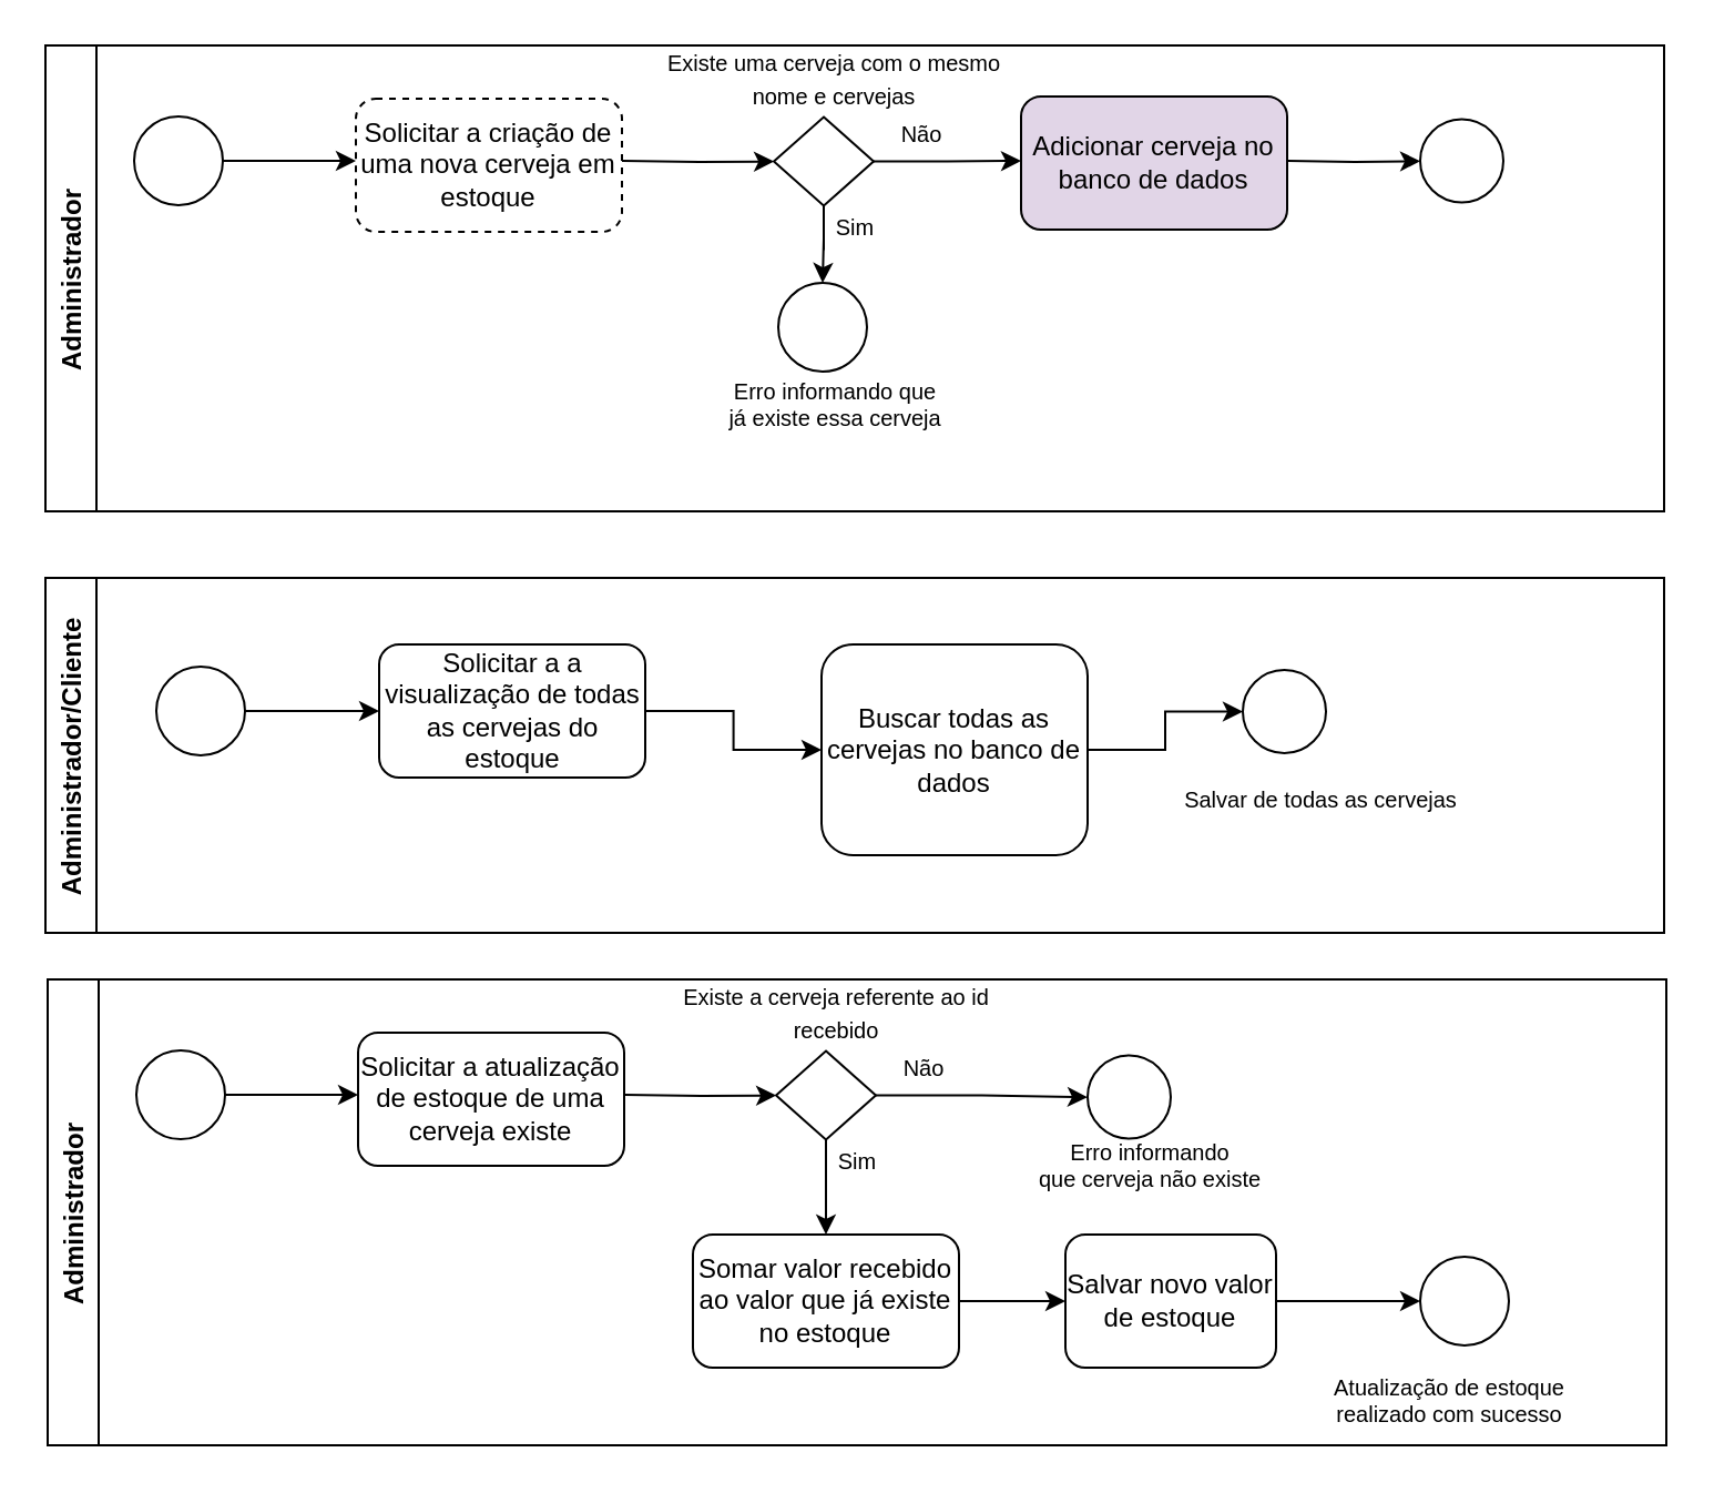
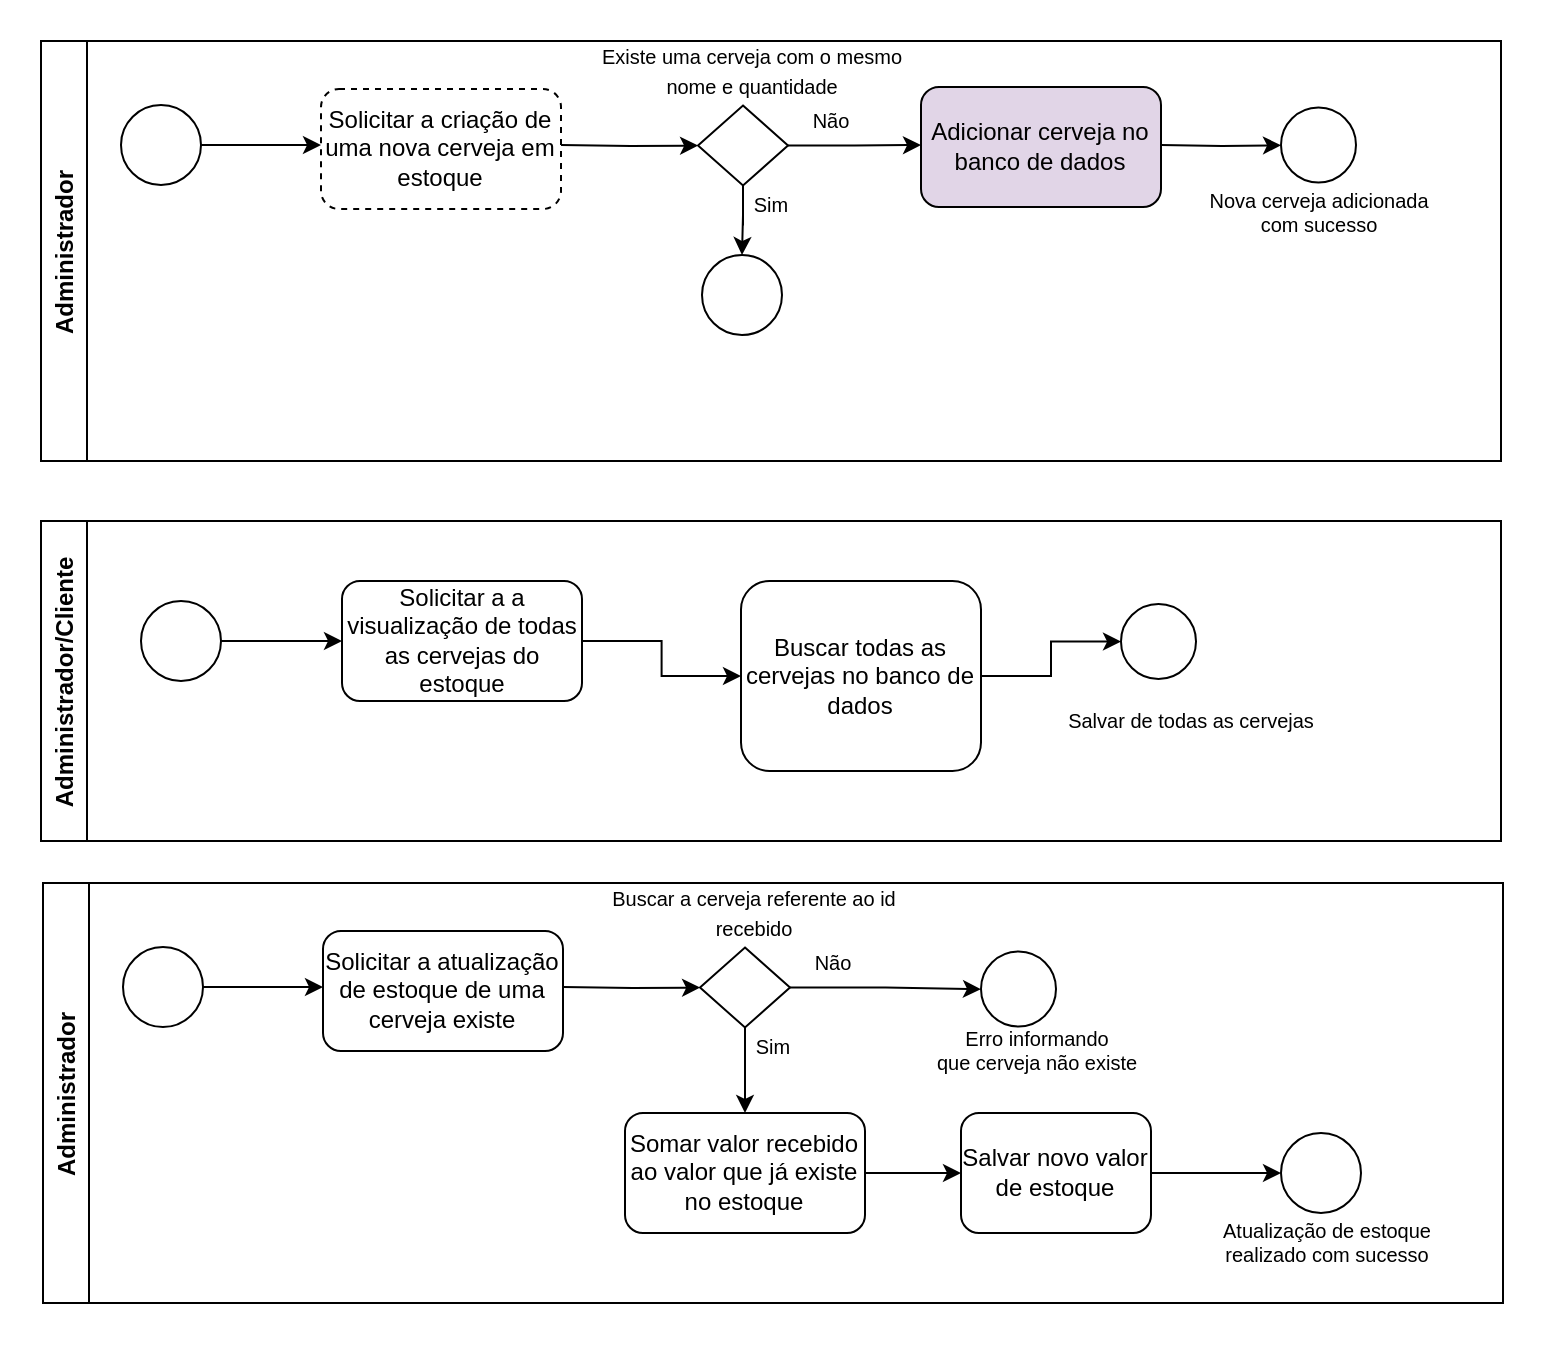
  <mxCell id="0" />
  <mxCell id="1" parent="0" />
  <mxCell id="2" value="Administrador" style="swimlane;horizontal=0;" parent="1" vertex="1"><mxGeometry x="20" y="20" width="730" height="210" as="geometry"><mxRectangle x="52" y="36" width="24" height="103" as="alternateBounds" /></mxGeometry></mxCell>
  <mxCell id="3" style="edgeStyle=orthogonalEdgeStyle;rounded=0;orthogonalLoop=1;jettySize=auto;html=1;entryX=0;entryY=0.5;entryDx=0;entryDy=0;" parent="2" source="4" edge="1"><mxGeometry relative="1" as="geometry"><mxPoint x="140" y="52" as="targetPoint" /></mxGeometry></mxCell>
  <mxCell id="4" value="" style="ellipse;whiteSpace=wrap;html=1;aspect=fixed;fontStyle=1" parent="2" vertex="1"><mxGeometry x="40" y="32" width="40" height="40" as="geometry" /></mxCell>
  <mxCell id="5" style="edgeStyle=orthogonalEdgeStyle;rounded=0;orthogonalLoop=1;jettySize=auto;html=1;" parent="2" target="8" edge="1"><mxGeometry relative="1" as="geometry"><mxPoint x="260" y="52" as="sourcePoint" /></mxGeometry></mxCell>
  <mxCell id="6" value="Solicitar a criação de uma nova cerveja em estoque" style="rounded=1;whiteSpace=wrap;html=1;dashed=1;" parent="2" vertex="1"><mxGeometry x="140" y="24" width="120" height="60" as="geometry" /></mxCell>
  <mxCell id="7" style="edgeStyle=orthogonalEdgeStyle;rounded=0;orthogonalLoop=1;jettySize=auto;html=1;" parent="2" source="8" edge="1"><mxGeometry relative="1" as="geometry"><mxPoint x="440" y="52" as="targetPoint" /></mxGeometry></mxCell>
  <mxCell id="8" value="" style="rhombus;whiteSpace=wrap;html=1;" parent="2" vertex="1"><mxGeometry x="328.5" y="32.25" width="45" height="40" as="geometry" /></mxCell>
  <mxCell id="9" style="edgeStyle=orthogonalEdgeStyle;rounded=0;orthogonalLoop=1;jettySize=auto;html=1;" parent="2" target="11" edge="1"><mxGeometry relative="1" as="geometry"><mxPoint x="560" y="52" as="sourcePoint" /></mxGeometry></mxCell>
  <mxCell id="10" value="Adicionar cerveja no banco de dados" style="rounded=1;whiteSpace=wrap;html=1;fillColor=#e1d5e7;" parent="2" vertex="1"><mxGeometry x="440" y="23" width="120" height="60" as="geometry" /></mxCell>
  <mxCell id="11" value="" style="ellipse;whiteSpace=wrap;html=1;aspect=fixed;" parent="2" vertex="1"><mxGeometry x="620" y="33.25" width="37.5" height="37.5" as="geometry" /></mxCell>
  <mxCell id="12" value="" style="ellipse;whiteSpace=wrap;html=1;aspect=fixed;" parent="2" vertex="1"><mxGeometry x="330.5" y="107" width="40" height="40" as="geometry" /></mxCell>
  <mxCell id="13" style="edgeStyle=orthogonalEdgeStyle;rounded=0;orthogonalLoop=1;jettySize=auto;html=1;" parent="2" source="8" edge="1"><mxGeometry relative="1" as="geometry"><mxPoint x="350.5" y="107" as="targetPoint" /></mxGeometry></mxCell>
- <mxCell id="14" value="&lt;font style=&quot;font-size: 10px&quot;&gt;Existe uma cerveja com o mesmo nome e cervejas&lt;/font&gt;" style="text;html=1;strokeColor=none;fillColor=none;align=center;verticalAlign=middle;whiteSpace=wrap;rounded=0;" parent="2" vertex="1"><mxGeometry x="270.5" width="170" height="30" as="geometry" /></mxCell>
+ <mxCell id="14" value="&lt;font style=&quot;font-size: 10px&quot;&gt;Existe uma cerveja com o mesmo nome e quantidade&lt;/font&gt;" style="text;html=1;strokeColor=none;fillColor=none;align=center;verticalAlign=middle;whiteSpace=wrap;rounded=0;" parent="2" vertex="1"><mxGeometry x="270.5" width="170" height="30" as="geometry" /></mxCell>
  <mxCell id="15" value="Sim" style="text;html=1;align=center;verticalAlign=middle;resizable=0;points=[];autosize=1;strokeColor=none;fillColor=none;fontSize=10;" parent="2" vertex="1"><mxGeometry x="350" y="72.25" width="30" height="20" as="geometry" /></mxCell>
  <mxCell id="16" value="Não" style="text;html=1;align=center;verticalAlign=middle;resizable=0;points=[];autosize=1;strokeColor=none;fillColor=none;fontSize=10;" parent="2" vertex="1"><mxGeometry x="380" y="30" width="30" height="20" as="geometry" /></mxCell>
- <mxCell id="18" value="Erro informando que &lt;br&gt;já existe essa cerveja" style="text;html=1;align=center;verticalAlign=middle;resizable=0;points=[];autosize=1;strokeColor=none;fillColor=none;fontSize=10;" parent="2" vertex="1"><mxGeometry x="300.5" y="147" width="110" height="30" as="geometry" /></mxCell>
+ <mxCell id="17" value="&lt;font style=&quot;font-size: 10px&quot;&gt;Nova cerveja adicionada &lt;br&gt;com sucesso&lt;/font&gt;" style="text;html=1;align=center;verticalAlign=middle;resizable=0;points=[];autosize=1;strokeColor=none;fillColor=none;fontSize=10;" parent="2" vertex="1"><mxGeometry x="573.75" y="70.75" width="130" height="30" as="geometry" /></mxCell>
  <mxCell id="19" value="Administrador/Cliente" style="swimlane;horizontal=0;" parent="1" vertex="1"><mxGeometry x="20" y="260" width="730" height="160" as="geometry"><mxRectangle x="52" y="276" width="24" height="146" as="alternateBounds" /></mxGeometry></mxCell>
  <mxCell id="20" style="edgeStyle=orthogonalEdgeStyle;rounded=0;orthogonalLoop=1;jettySize=auto;html=1;fontSize=10;" parent="19" source="21" target="23" edge="1"><mxGeometry relative="1" as="geometry" /></mxCell>
  <mxCell id="21" value="" style="ellipse;whiteSpace=wrap;html=1;aspect=fixed;" parent="19" vertex="1"><mxGeometry x="50" y="40" width="40" height="40" as="geometry" /></mxCell>
  <mxCell id="22" style="edgeStyle=orthogonalEdgeStyle;rounded=0;orthogonalLoop=1;jettySize=auto;html=1;fontSize=10;" parent="19" source="23" target="25" edge="1"><mxGeometry relative="1" as="geometry" /></mxCell>
  <mxCell id="23" value="Solicitar a a visualização de todas as cervejas do estoque" style="rounded=1;whiteSpace=wrap;html=1;" parent="19" vertex="1"><mxGeometry x="150.5" y="30" width="120" height="60" as="geometry" /></mxCell>
  <mxCell id="24" style="edgeStyle=orthogonalEdgeStyle;rounded=0;orthogonalLoop=1;jettySize=auto;html=1;fontSize=10;" parent="19" source="25" target="26" edge="1"><mxGeometry relative="1" as="geometry" /></mxCell>
  <mxCell id="25" value="Buscar todas as cervejas no banco de dados" style="rounded=1;whiteSpace=wrap;html=1;" parent="19" vertex="1"><mxGeometry x="350" y="30" width="120" height="95" as="geometry" /></mxCell>
  <mxCell id="26" value="" style="ellipse;whiteSpace=wrap;html=1;aspect=fixed;" parent="19" vertex="1"><mxGeometry x="540" y="41.5" width="37.5" height="37.5" as="geometry" /></mxCell>
  <mxCell id="27" value="Salvar de todas as cervejas" style="text;html=1;align=center;verticalAlign=middle;resizable=0;points=[];autosize=1;strokeColor=none;fillColor=none;fontSize=10;" parent="19" vertex="1"><mxGeometry x="500" y="90" width="150" height="20" as="geometry" /></mxCell>
  <mxCell id="28" value="Administrador" style="swimlane;horizontal=0;" parent="1" vertex="1"><mxGeometry x="21" y="441" width="730" height="210" as="geometry" /></mxCell>
  <mxCell id="29" style="edgeStyle=orthogonalEdgeStyle;rounded=0;orthogonalLoop=1;jettySize=auto;html=1;entryX=0;entryY=0.5;entryDx=0;entryDy=0;" parent="28" source="30" edge="1"><mxGeometry relative="1" as="geometry"><mxPoint x="140" y="52" as="targetPoint" /></mxGeometry></mxCell>
  <mxCell id="30" value="" style="ellipse;whiteSpace=wrap;html=1;aspect=fixed;fontStyle=1" parent="28" vertex="1"><mxGeometry x="40" y="32" width="40" height="40" as="geometry" /></mxCell>
  <mxCell id="31" style="edgeStyle=orthogonalEdgeStyle;rounded=0;orthogonalLoop=1;jettySize=auto;html=1;" parent="28" target="34" edge="1"><mxGeometry relative="1" as="geometry"><mxPoint x="260" y="52" as="sourcePoint" /></mxGeometry></mxCell>
  <mxCell id="32" value="Solicitar a atualização de estoque de uma cerveja existe" style="rounded=1;whiteSpace=wrap;html=1;" parent="28" vertex="1"><mxGeometry x="140" y="24" width="120" height="60" as="geometry" /></mxCell>
  <mxCell id="33" style="edgeStyle=orthogonalEdgeStyle;rounded=0;orthogonalLoop=1;jettySize=auto;html=1;" parent="28" source="34" target="44" edge="1"><mxGeometry relative="1" as="geometry"><mxPoint x="440" y="52" as="targetPoint" /></mxGeometry></mxCell>
  <mxCell id="34" value="" style="rhombus;whiteSpace=wrap;html=1;" parent="28" vertex="1"><mxGeometry x="328.5" y="32.25" width="45" height="40" as="geometry" /></mxCell>
  <mxCell id="35" value="" style="ellipse;whiteSpace=wrap;html=1;aspect=fixed;" parent="28" vertex="1"><mxGeometry x="619" y="125" width="40" height="40" as="geometry" /></mxCell>
  <mxCell id="36" style="edgeStyle=orthogonalEdgeStyle;rounded=0;orthogonalLoop=1;jettySize=auto;html=1;" parent="28" source="34" target="43" edge="1"><mxGeometry relative="1" as="geometry"><mxPoint x="350.5" y="107" as="targetPoint" /></mxGeometry></mxCell>
- <mxCell id="37" value="&lt;span style=&quot;font-size: 10px&quot;&gt;Existe a cerveja referente ao id recebido&lt;/span&gt;" style="text;html=1;strokeColor=none;fillColor=none;align=center;verticalAlign=middle;whiteSpace=wrap;rounded=0;" parent="28" vertex="1"><mxGeometry x="270.5" width="170" height="30" as="geometry" /></mxCell>
+ <mxCell id="37" value="&lt;span style=&quot;font-size: 10px&quot;&gt;Buscar a cerveja referente ao id recebido&lt;/span&gt;" style="text;html=1;strokeColor=none;fillColor=none;align=center;verticalAlign=middle;whiteSpace=wrap;rounded=0;" parent="28" vertex="1"><mxGeometry x="270.5" width="170" height="30" as="geometry" /></mxCell>
  <mxCell id="38" value="Sim" style="text;html=1;align=center;verticalAlign=middle;resizable=0;points=[];autosize=1;strokeColor=none;fillColor=none;fontSize=10;" parent="28" vertex="1"><mxGeometry x="350" y="72.25" width="30" height="20" as="geometry" /></mxCell>
  <mxCell id="39" value="Não" style="text;html=1;align=center;verticalAlign=middle;resizable=0;points=[];autosize=1;strokeColor=none;fillColor=none;fontSize=10;" parent="28" vertex="1"><mxGeometry x="380" y="30" width="30" height="20" as="geometry" /></mxCell>
  <mxCell id="40" value="Erro informando &lt;br&gt;que cerveja não existe" style="text;html=1;align=center;verticalAlign=middle;resizable=0;points=[];autosize=1;strokeColor=none;fillColor=none;fontSize=10;" parent="28" vertex="1"><mxGeometry x="437" y="68.75" width="120" height="30" as="geometry" /></mxCell>
- <mxCell id="41" value="Atualização de estoque &lt;br&gt;realizado com sucesso" style="text;html=1;align=center;verticalAlign=middle;resizable=0;points=[];autosize=1;strokeColor=none;fillColor=none;fontSize=10;" parent="28" vertex="1"><mxGeometry x="572" y="175" width="120" height="30" as="geometry" /></mxCell>
+ <mxCell id="41" value="Atualização de estoque &lt;br&gt;realizado com sucesso" style="text;html=1;align=center;verticalAlign=middle;resizable=0;points=[];autosize=1;strokeColor=none;fillColor=none;fontSize=10;" parent="28" vertex="1"><mxGeometry x="582" y="165" width="120" height="30" as="geometry" /></mxCell>
  <mxCell id="42" style="edgeStyle=orthogonalEdgeStyle;rounded=0;orthogonalLoop=1;jettySize=auto;html=1;entryX=0;entryY=0.5;entryDx=0;entryDy=0;fontSize=10;" parent="28" source="43" target="46" edge="1"><mxGeometry relative="1" as="geometry" /></mxCell>
  <mxCell id="43" value="Somar valor recebido ao valor que já existe no estoque" style="rounded=1;whiteSpace=wrap;html=1;" parent="28" vertex="1"><mxGeometry x="291" y="115" width="120" height="60" as="geometry" /></mxCell>
  <mxCell id="44" value="" style="ellipse;whiteSpace=wrap;html=1;aspect=fixed;" parent="28" vertex="1"><mxGeometry x="469" y="34.25" width="37.5" height="37.5" as="geometry" /></mxCell>
  <mxCell id="45" style="edgeStyle=orthogonalEdgeStyle;rounded=0;orthogonalLoop=1;jettySize=auto;html=1;fontSize=10;" parent="28" source="46" target="35" edge="1"><mxGeometry relative="1" as="geometry" /></mxCell>
  <mxCell id="46" value="Salvar novo valor de estoque" style="rounded=1;whiteSpace=wrap;html=1;" parent="28" vertex="1"><mxGeometry x="459" y="115" width="95" height="60" as="geometry" /></mxCell>
